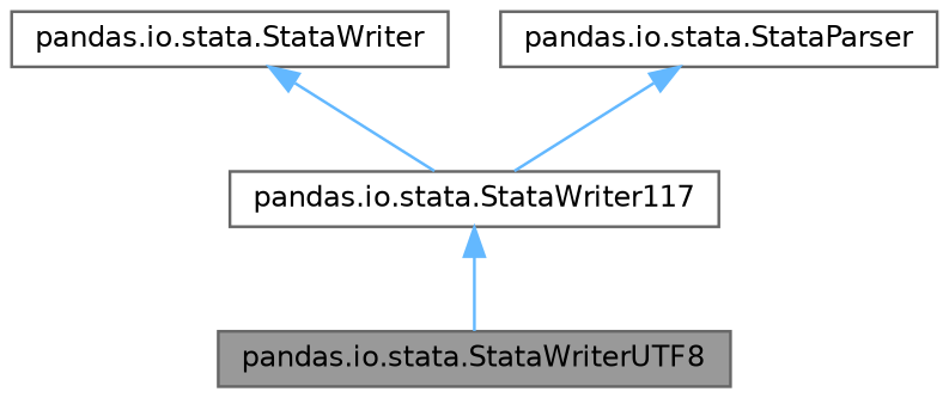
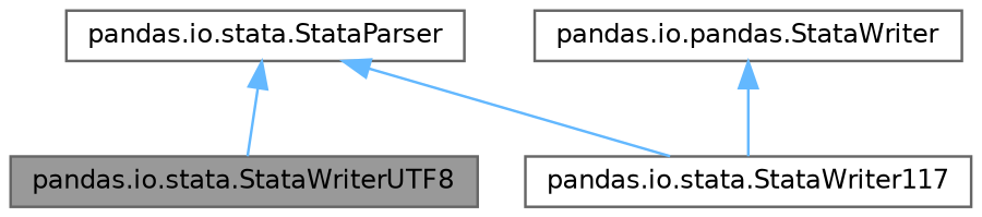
  digraph {
    node [color=gray40 fillcolor=white fontname=Helvetica fontsize=10 shape=box style=filled]
    edge [color=steelblue1 dir=back fontname=Helvetica fontsize=10 labelfontname=Helvetica labelfontsize=10 style=solid]
    n1 [fillcolor=grey60 fontcolor=black height=0.2 label="pandas.io.stata.StataWriterUTF8" width=0.4]
    n2 [height=0.2 label="pandas.io.stata.StataWriter117" width=0.4]
-   n3 [height=0.2 label="pandas.io.stata.StataWriter" width=0.4]
+   n3 [height=0.2 label="pandas.io.pandas.StataWriter" width=0.4]
    n4 [height=0.2 label="pandas.io.stata.StataParser" width=0.4]
-   n2 -> n1
+   n4 -> n1
    n3 -> n2
    n4 -> n2
  }
